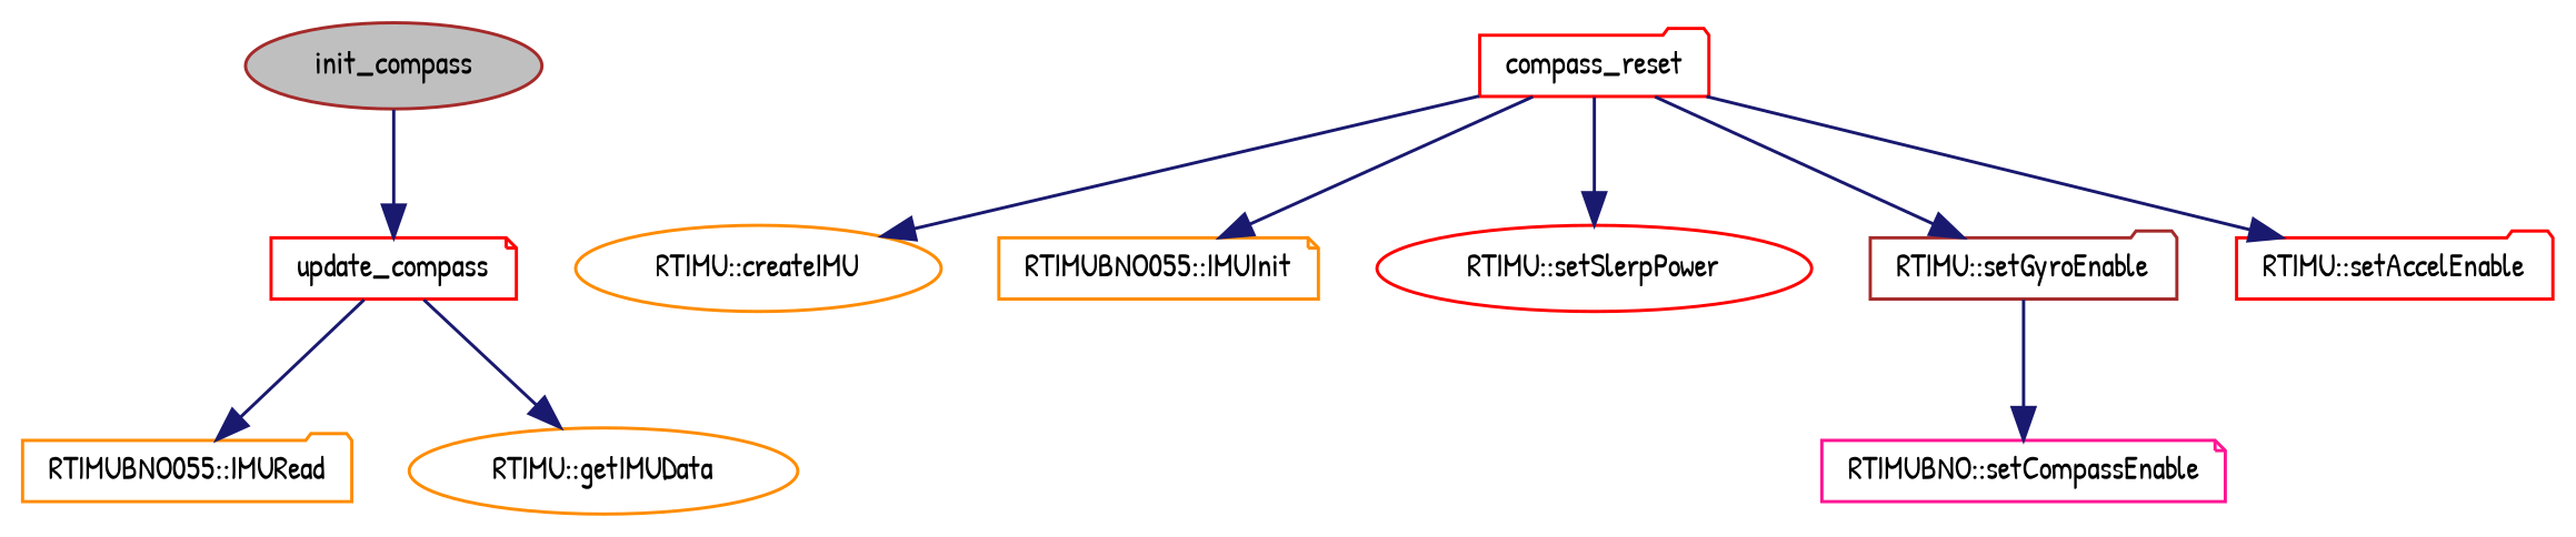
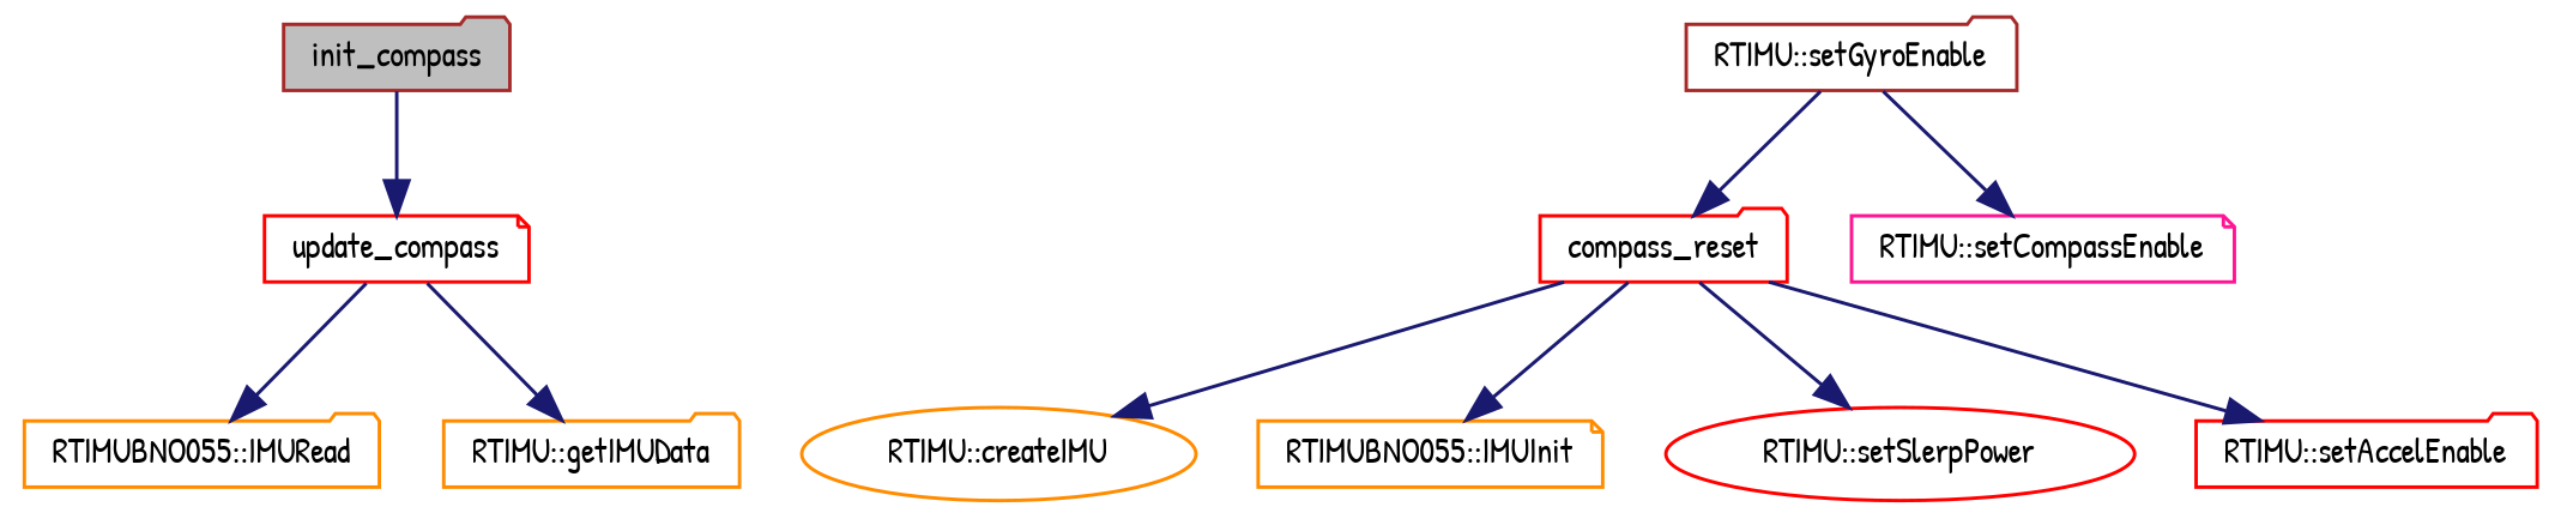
  digraph {
    fontname="Patrick Hand"
    rankdir=TB
    node [color=red fillcolor=white fontname="Patrick Hand" fontsize=10 shape=folder style=filled]
    edge [color=midnightblue fontname="Patrick Hand" fontsize=10 labelfontname=Helvetica labelfontsize=10 style=solid]
-   n1 [color=brown fillcolor=grey75 fontcolor=black height=0.2 label=init_compass shape=ellipse width=0.4]
+   n1 [color=brown fillcolor=grey75 fontcolor=black height=0.2 label=init_compass width=0.4]
    n2 [height=0.2 label=update_compass shape=note width=0.4]
    n3 [color=darkorange height=0.2 label="RTIMUBNO055::IMURead" width=0.4]
-   n4 [color=darkorange height=0.2 label="RTIMU::getIMUData" shape=ellipse width=0.4]
+   n4 [color=darkorange height=0.2 label="RTIMU::getIMUData" width=0.4]
    n5 [height=0.2 label=compass_reset width=0.4]
    n6 [color=darkorange height=0.2 label="RTIMU::createIMU" shape=ellipse width=0.4]
    n7 [color=darkorange height=0.2 label="RTIMUBNO055::IMUInit" shape=note width=0.4]
    n8 [height=0.2 label="RTIMU::setSlerpPower" shape=ellipse width=0.4]
    n9 [color=brown height=0.2 label="RTIMU::setGyroEnable" width=0.4]
    n10 [height=0.2 label="RTIMU::setAccelEnable" width=0.4]
-   n11 [color=deeppink height=0.2 label="RTIMUBNO::setCompassEnable" shape=note width=0.4]
+   n11 [color=deeppink height=0.2 label="RTIMU::setCompassEnable" shape=note width=0.4]
    n1 -> n2
    n2 -> n3
    n2 -> n4
    n5 -> n6
    n5 -> n7
    n5 -> n8
-   n5 -> n9
+   n9 -> n5
    n5 -> n10
    n9 -> n11
  }
